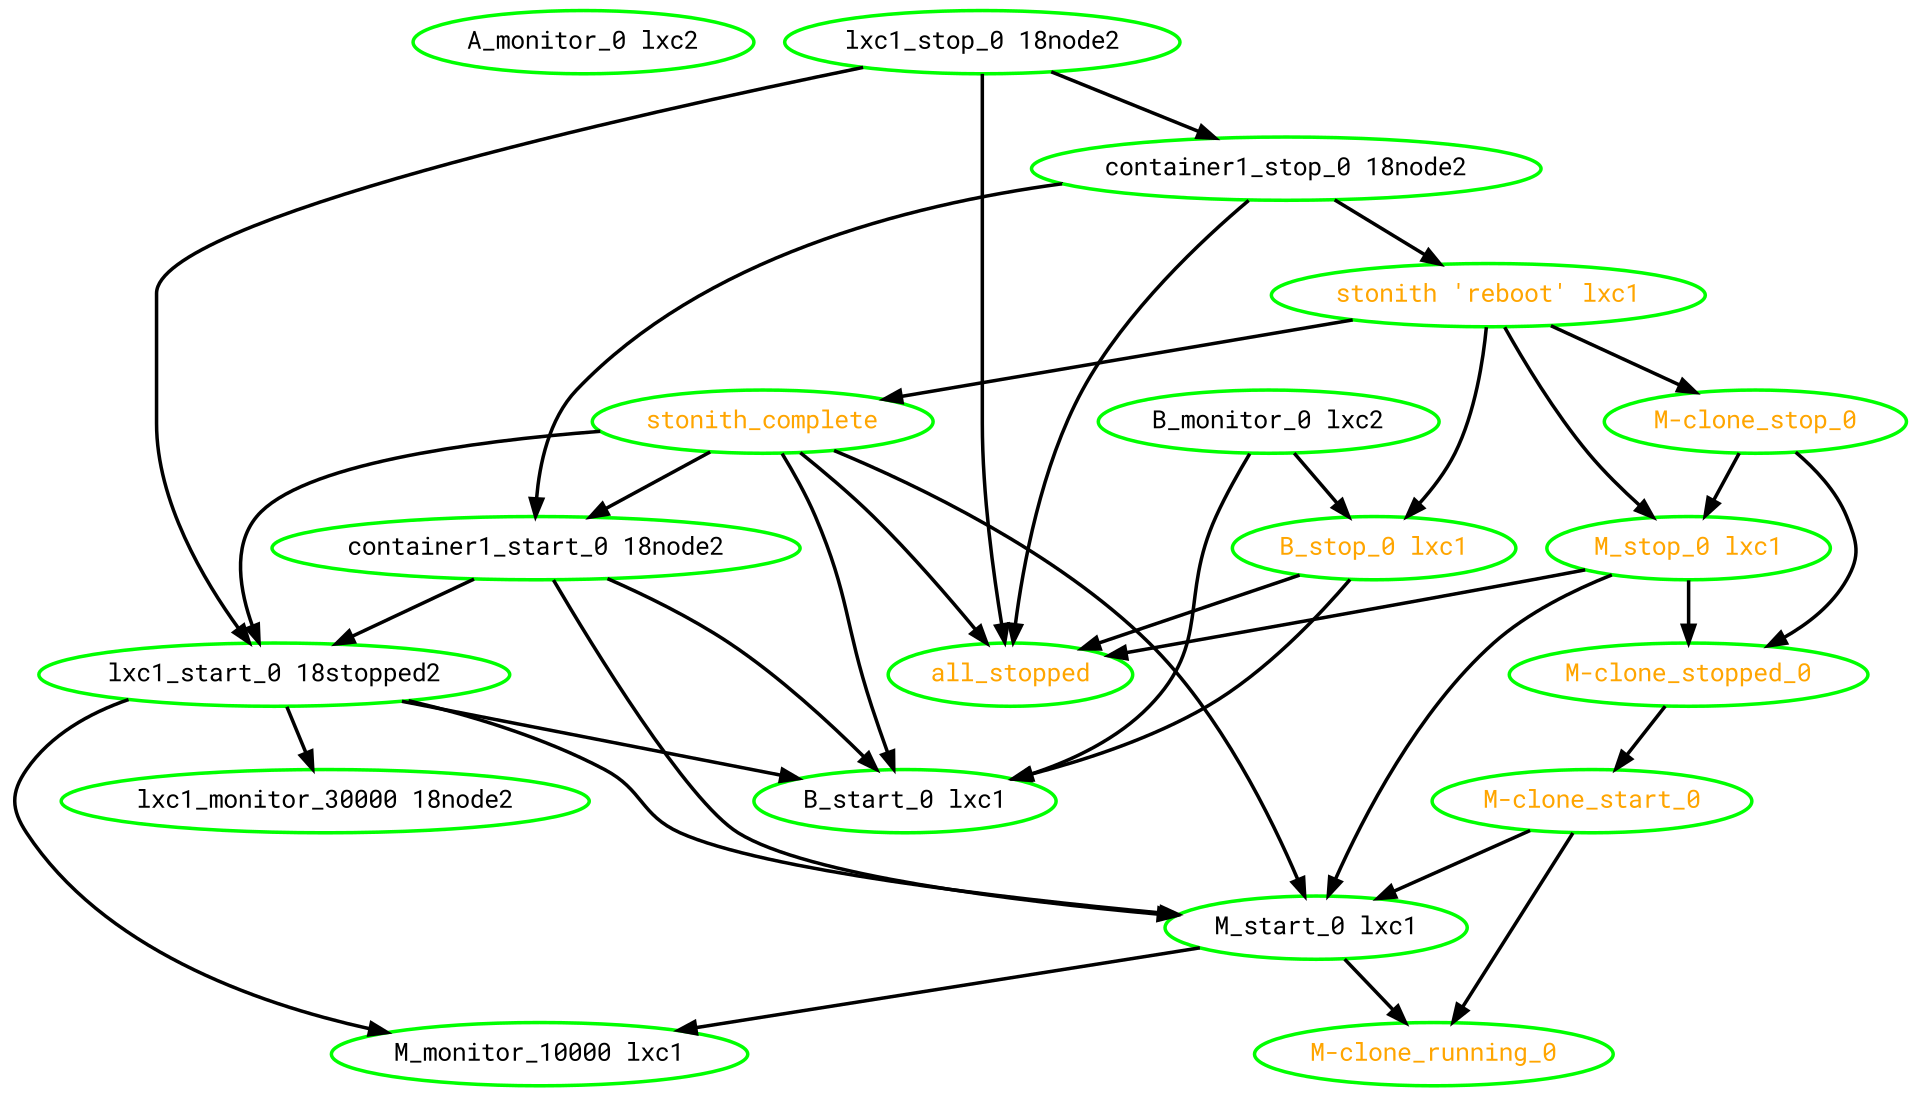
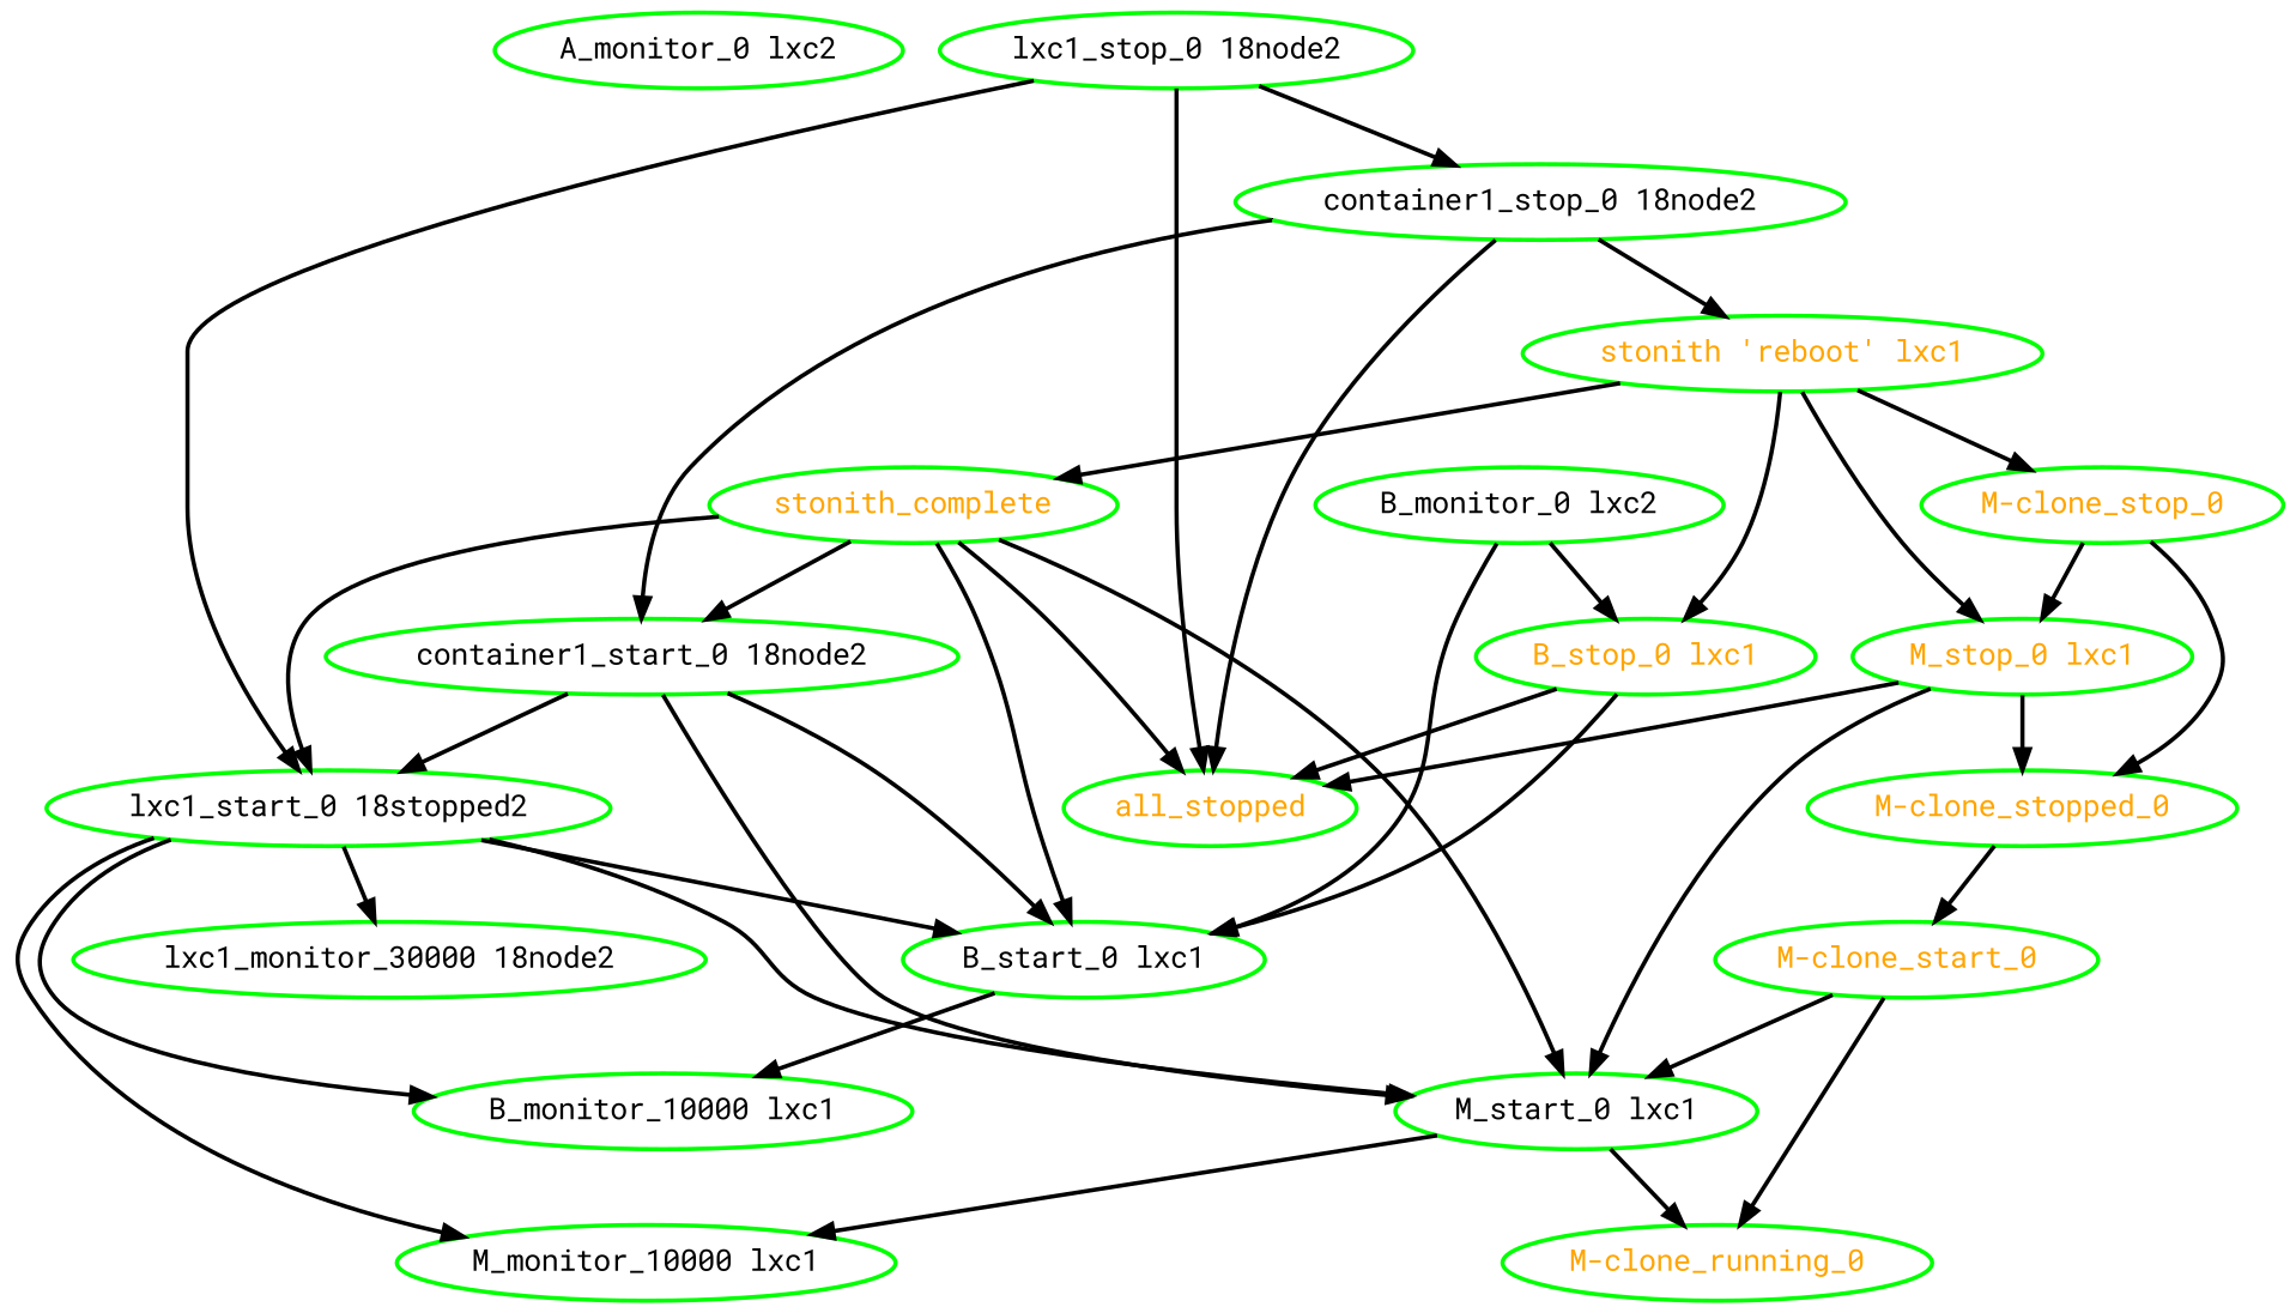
  digraph {
    fontname="Roboto Mono"
    node [color=green fontcolor=black fontname="Roboto Mono" style=bold]
    edge [fontname="Roboto Mono" style=bold]
    "A_monitor_0 lxc2"
    "B_monitor_0 lxc2"
    "B_start_0 lxc1"
    "B_stop_0 lxc1" [fontcolor=orange]
+   "B_monitor_10000 lxc1"
    all_stopped [fontcolor=orange]
    "M-clone_running_0" [fontcolor=orange]
    "M-clone_start_0" [fontcolor=orange]
    "M_start_0 lxc1"
    "M_monitor_10000 lxc1"
    "M-clone_stop_0" [fontcolor=orange]
    "M-clone_stopped_0" [fontcolor=orange]
    "M_stop_0 lxc1" [fontcolor=orange]
    "container1_start_0 18node2"
    n15 [label="lxc1_start_0 18stopped2"]
    "lxc1_monitor_30000 18node2"
    "container1_stop_0 18node2"
    "stonith 'reboot' lxc1" [fontcolor=orange]
    stonith_complete [fontcolor=orange]
    "lxc1_stop_0 18node2"
    "B_monitor_0 lxc2" -> "B_start_0 lxc1"
    "B_monitor_0 lxc2" -> "B_stop_0 lxc1"
+   "B_start_0 lxc1" -> "B_monitor_10000 lxc1"
    "B_stop_0 lxc1" -> "B_start_0 lxc1"
    "B_stop_0 lxc1" -> all_stopped
    "M-clone_start_0" -> "M-clone_running_0"
    "M-clone_start_0" -> "M_start_0 lxc1"
    "M_start_0 lxc1" -> "M-clone_running_0"
    "M_start_0 lxc1" -> "M_monitor_10000 lxc1"
    "M-clone_stop_0" -> "M-clone_stopped_0"
    "M-clone_stop_0" -> "M_stop_0 lxc1"
    "M-clone_stopped_0" -> "M-clone_start_0"
    "M_stop_0 lxc1" -> all_stopped
    "M_stop_0 lxc1" -> "M_start_0 lxc1"
    "M_stop_0 lxc1" -> "M-clone_stopped_0"
    "container1_start_0 18node2" -> "B_start_0 lxc1"
    "container1_start_0 18node2" -> "M_start_0 lxc1"
    "container1_start_0 18node2" -> n15
    n15 -> "B_start_0 lxc1"
+   n15 -> "B_monitor_10000 lxc1"
    n15 -> "M_start_0 lxc1"
    n15 -> "M_monitor_10000 lxc1"
    n15 -> "lxc1_monitor_30000 18node2"
    "container1_stop_0 18node2" -> all_stopped
    "container1_stop_0 18node2" -> "container1_start_0 18node2"
    "container1_stop_0 18node2" -> "stonith 'reboot' lxc1"
    "stonith 'reboot' lxc1" -> "B_stop_0 lxc1"
    "stonith 'reboot' lxc1" -> "M-clone_stop_0"
    "stonith 'reboot' lxc1" -> "M_stop_0 lxc1"
    "stonith 'reboot' lxc1" -> stonith_complete
    stonith_complete -> "B_start_0 lxc1"
    stonith_complete -> all_stopped
    stonith_complete -> "M_start_0 lxc1"
    stonith_complete -> "container1_start_0 18node2"
    stonith_complete -> n15
    "lxc1_stop_0 18node2" -> all_stopped
    "lxc1_stop_0 18node2" -> n15
    "lxc1_stop_0 18node2" -> "container1_stop_0 18node2"
  }
